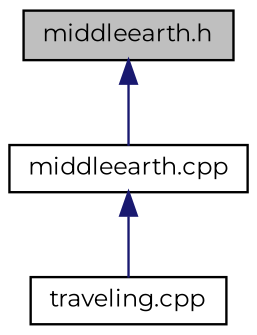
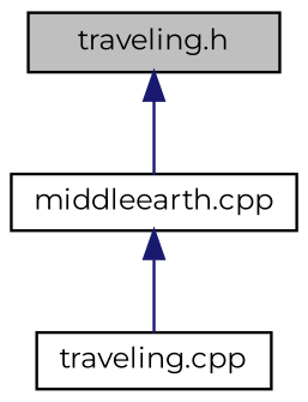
  digraph {
    fontname=Montserrat
    node [color=black fillcolor=white fontname=Montserrat fontsize=10 shape=record style=filled]
    edge [color=midnightblue dir=back fontname=Montserrat fontsize=10 labelfontname=Helvetica labelfontsize=10 style=solid]
-   n1 [fillcolor=grey75 fontcolor=black height=0.2 label="middleearth.h" width=0.4]
+   n1 [fillcolor=grey75 fontcolor=black height=0.2 label="traveling.h" width=0.4]
    n2 [height=0.2 label="middleearth.cpp" width=0.4]
    n3 [height=0.2 label="traveling.cpp" width=0.4]
    n1 -> n2
    n2 -> n3
  }
